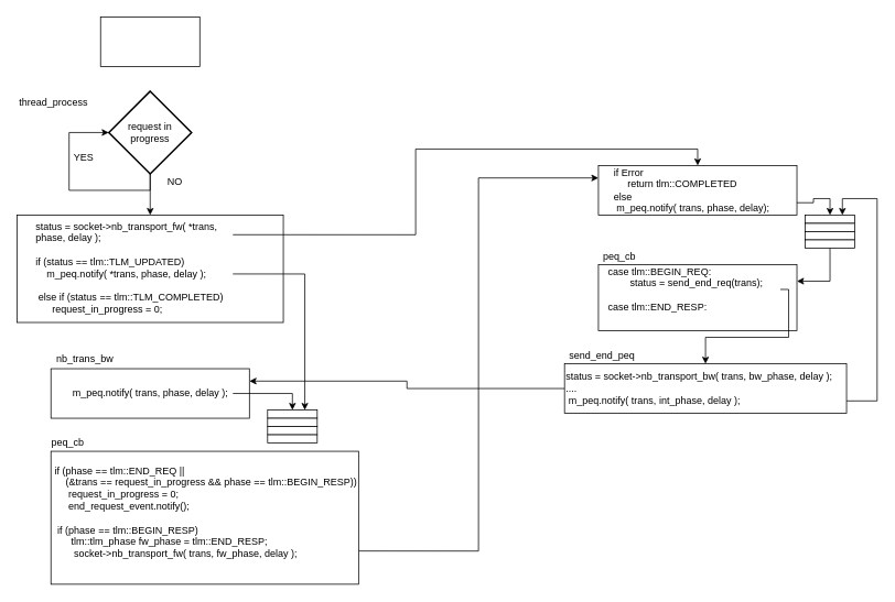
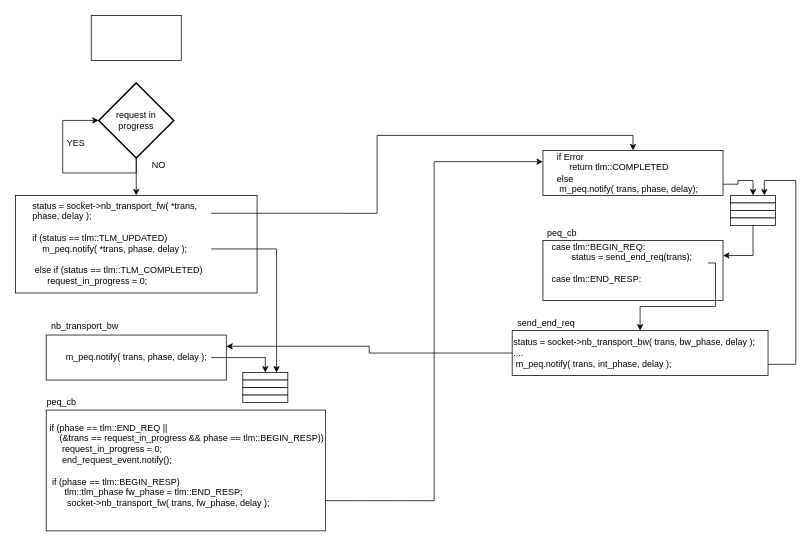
  <mxCell id="0" />
  <mxCell id="1" parent="0" />
  <mxCell id="2" style="edgeStyle=orthogonalEdgeStyle;rounded=0;orthogonalLoop=1;jettySize=auto;html=1;entryX=0.5;entryY=0;entryDx=0;entryDy=0;" edge="1" parent="1" source="11" target="13"><mxGeometry relative="1" as="geometry"><Array as="points"><mxPoint x="983" y="245" /><mxPoint x="983" y="240" /><mxPoint x="1003" y="240" /></Array></mxGeometry></mxCell>
  <mxCell id="3" value="" style="rounded=0;whiteSpace=wrap;html=1;" vertex="1" parent="1"><mxGeometry x="723" y="200" width="240" height="60" as="geometry" /></mxCell>
  <mxCell id="4" value="" style="rounded=0;whiteSpace=wrap;html=1;" vertex="1" parent="1"><mxGeometry x="121" y="20" width="120" height="60" as="geometry" /></mxCell>
  <mxCell id="5" style="edgeStyle=orthogonalEdgeStyle;rounded=0;orthogonalLoop=1;jettySize=auto;html=1;exitX=0.5;exitY=1;exitDx=0;exitDy=0;exitPerimeter=0;entryX=0.5;entryY=0;entryDx=0;entryDy=0;" edge="1" parent="1" source="6" target="10"><mxGeometry relative="1" as="geometry" /></mxCell>
  <mxCell id="6" value="request in progress" style="strokeWidth=2;html=1;shape=mxgraph.flowchart.decision;whiteSpace=wrap;" vertex="1" parent="1"><mxGeometry x="131" y="110" width="100" height="100" as="geometry" /></mxCell>
  <mxCell id="7" style="edgeStyle=orthogonalEdgeStyle;rounded=0;orthogonalLoop=1;jettySize=auto;html=1;exitX=0.5;exitY=1;exitDx=0;exitDy=0;exitPerimeter=0;entryX=0;entryY=0.5;entryDx=0;entryDy=0;entryPerimeter=0;" edge="1" parent="1" source="6" target="6"><mxGeometry relative="1" as="geometry"><Array as="points"><mxPoint x="181" y="230" /><mxPoint x="83" y="230" /><mxPoint x="83" y="160" /></Array></mxGeometry></mxCell>
  <mxCell id="8" value="YES" style="text;html=1;strokeColor=none;fillColor=none;align=center;verticalAlign=middle;whiteSpace=wrap;rounded=0;" vertex="1" parent="1"><mxGeometry x="81" y="180" width="40" height="20" as="geometry" /></mxCell>
  <mxCell id="9" value="NO" style="text;html=1;strokeColor=none;fillColor=none;align=center;verticalAlign=middle;whiteSpace=wrap;rounded=0;" vertex="1" parent="1"><mxGeometry x="191" y="210" width="40" height="20" as="geometry" /></mxCell>
  <mxCell id="10" value="" style="rounded=0;whiteSpace=wrap;html=1;" vertex="1" parent="1"><mxGeometry x="20" y="260" width="322" height="130" as="geometry" /></mxCell>
  <mxCell id="11" value="if Error&lt;br&gt;&amp;nbsp; &amp;nbsp; &amp;nbsp;return tlm::COMPLETED&lt;br&gt;else&lt;br&gt;&amp;nbsp;m_peq.notify( trans, phase, delay);" style="text;html=1;strokeColor=none;fillColor=none;align=left;verticalAlign=middle;whiteSpace=wrap;rounded=0;" vertex="1" parent="1"><mxGeometry x="740" y="200" width="203" height="60" as="geometry" /></mxCell>
  <mxCell id="12" value="" style="group" vertex="1" connectable="0" parent="1"><mxGeometry x="973" y="260" width="60" height="40" as="geometry" /></mxCell>
  <mxCell id="13" value="" style="rounded=0;whiteSpace=wrap;html=1;" vertex="1" parent="12"><mxGeometry width="60" height="10" as="geometry" /></mxCell>
  <mxCell id="14" value="" style="rounded=0;whiteSpace=wrap;html=1;" vertex="1" parent="12"><mxGeometry y="10" width="60" height="10" as="geometry" /></mxCell>
  <mxCell id="15" value="" style="rounded=0;whiteSpace=wrap;html=1;" vertex="1" parent="12"><mxGeometry y="20" width="60" height="10" as="geometry" /></mxCell>
  <mxCell id="16" value="" style="rounded=0;whiteSpace=wrap;html=1;" vertex="1" parent="12"><mxGeometry y="30" width="60" height="10" as="geometry" /></mxCell>
  <mxCell id="17" value="" style="rounded=0;whiteSpace=wrap;html=1;" vertex="1" parent="1"><mxGeometry x="723" y="320" width="240" height="80" as="geometry" /></mxCell>
  <mxCell id="18" value="peq_cb" style="text;html=1;align=center;verticalAlign=middle;resizable=0;points=[];;autosize=1;" vertex="1" parent="1"><mxGeometry x="723" y="300" width="50" height="20" as="geometry" /></mxCell>
  <mxCell id="19" style="edgeStyle=orthogonalEdgeStyle;rounded=0;orthogonalLoop=1;jettySize=auto;html=1;exitX=0.5;exitY=1;exitDx=0;exitDy=0;entryX=1;entryY=0.25;entryDx=0;entryDy=0;" edge="1" parent="1" source="16" target="17"><mxGeometry relative="1" as="geometry" /></mxCell>
  <mxCell id="20" value="case tlm::BEGIN_REQ:&lt;br&gt;&amp;nbsp; &amp;nbsp; &amp;nbsp; &amp;nbsp; status = send_end_req(trans);&lt;br&gt;&lt;br&gt;case tlm::END_RESP:" style="text;html=1;strokeColor=none;fillColor=none;align=left;verticalAlign=middle;whiteSpace=wrap;rounded=0;" vertex="1" parent="1"><mxGeometry x="733" y="325" width="210" height="50" as="geometry" /></mxCell>
  <mxCell id="21" style="edgeStyle=orthogonalEdgeStyle;rounded=0;orthogonalLoop=1;jettySize=auto;html=1;exitX=0;exitY=0.5;exitDx=0;exitDy=0;entryX=1;entryY=0.25;entryDx=0;entryDy=0;" edge="1" parent="1" source="23" target="26"><mxGeometry relative="1" as="geometry" /></mxCell>
  <mxCell id="22" style="edgeStyle=orthogonalEdgeStyle;rounded=0;orthogonalLoop=1;jettySize=auto;html=1;exitX=1;exitY=0.75;exitDx=0;exitDy=0;entryX=0.75;entryY=0;entryDx=0;entryDy=0;" edge="1" parent="1" source="23" target="13"><mxGeometry relative="1" as="geometry"><Array as="points"><mxPoint x="1060" y="485" /><mxPoint x="1060" y="240" /><mxPoint x="1018" y="240" /></Array></mxGeometry></mxCell>
  <mxCell id="23" value="status = socket-&amp;gt;nb_transport_bw( trans, bw_phase, delay );&lt;br&gt;....&lt;br&gt;&amp;nbsp;m_peq.notify( trans, int_phase, delay );&lt;br&gt;" style="rounded=0;whiteSpace=wrap;html=1;align=left;" vertex="1" parent="1"><mxGeometry x="682" y="440" width="341" height="60" as="geometry" /></mxCell>
  <mxCell id="24" style="edgeStyle=orthogonalEdgeStyle;rounded=0;orthogonalLoop=1;jettySize=auto;html=1;entryX=0.5;entryY=0;entryDx=0;entryDy=0;" edge="1" parent="1" source="20" target="23"><mxGeometry relative="1" as="geometry"><Array as="points"><mxPoint x="953" y="350" /><mxPoint x="953" y="408" /><mxPoint x="853" y="408" /></Array></mxGeometry></mxCell>
- <mxCell id="25" value="send_end_peq" style="text;html=1;align=center;verticalAlign=middle;resizable=0;points=[];;autosize=1;" vertex="1" parent="1"><mxGeometry x="682" y="420" width="90" height="20" as="geometry" /></mxCell>
+ <mxCell id="25" value="send_end_req" style="text;html=1;align=center;verticalAlign=middle;resizable=0;points=[];;autosize=1;" vertex="1" parent="1"><mxGeometry x="682" y="420" width="90" height="20" as="geometry" /></mxCell>
  <mxCell id="26" value="" style="rounded=0;whiteSpace=wrap;html=1;" vertex="1" parent="1"><mxGeometry x="61" y="446" width="240" height="60" as="geometry" /></mxCell>
- <mxCell id="27" value="nb_trans_bw" style="text;html=1;" vertex="1" parent="1"><mxGeometry x="66" y="421" width="110" height="30" as="geometry" /></mxCell>
+ <mxCell id="27" value="nb_transport_bw" style="text;html=1;" vertex="1" parent="1"><mxGeometry x="66" y="421" width="110" height="30" as="geometry" /></mxCell>
  <mxCell id="28" value="" style="group" vertex="1" connectable="0" parent="1"><mxGeometry x="323" y="496" width="60" height="40" as="geometry" /></mxCell>
  <mxCell id="29" value="" style="rounded=0;whiteSpace=wrap;html=1;" vertex="1" parent="28"><mxGeometry width="60" height="10" as="geometry" /></mxCell>
  <mxCell id="30" value="" style="rounded=0;whiteSpace=wrap;html=1;" vertex="1" parent="28"><mxGeometry y="10" width="60" height="10" as="geometry" /></mxCell>
  <mxCell id="31" value="" style="rounded=0;whiteSpace=wrap;html=1;" vertex="1" parent="28"><mxGeometry y="20" width="60" height="10" as="geometry" /></mxCell>
  <mxCell id="32" value="" style="rounded=0;whiteSpace=wrap;html=1;" vertex="1" parent="28"><mxGeometry y="30" width="60" height="10" as="geometry" /></mxCell>
  <mxCell id="33" style="edgeStyle=orthogonalEdgeStyle;rounded=0;orthogonalLoop=1;jettySize=auto;html=1;entryX=0.5;entryY=0;entryDx=0;entryDy=0;" edge="1" parent="1" source="34" target="29"><mxGeometry relative="1" as="geometry" /></mxCell>
  <mxCell id="34" value="m_peq.notify( trans, phase, delay );" style="text;html=1;align=center;verticalAlign=middle;resizable=0;points=[];;autosize=1;" vertex="1" parent="1"><mxGeometry x="81" y="466" width="200" height="20" as="geometry" /></mxCell>
  <mxCell id="35" style="edgeStyle=orthogonalEdgeStyle;rounded=0;orthogonalLoop=1;jettySize=auto;html=1;exitX=1;exitY=0.75;exitDx=0;exitDy=0;entryX=0;entryY=0.25;entryDx=0;entryDy=0;" edge="1" parent="1" source="36" target="3"><mxGeometry relative="1" as="geometry" /></mxCell>
  <mxCell id="36" value="" style="rounded=0;whiteSpace=wrap;html=1;" vertex="1" parent="1"><mxGeometry x="61" y="546" width="372" height="161" as="geometry" /></mxCell>
  <mxCell id="37" value="peq_cb" style="text;html=1;align=center;verticalAlign=middle;resizable=0;points=[];;autosize=1;" vertex="1" parent="1"><mxGeometry x="56" y="526" width="50" height="20" as="geometry" /></mxCell>
  <mxCell id="38" value="if (phase == tlm::END_REQ || &lt;br&gt;&amp;nbsp; &amp;nbsp; (&amp;amp;trans == request_in_progress &amp;amp;&amp;amp; phase == tlm::BEGIN_RESP))&lt;br&gt;&lt;div&gt;&amp;nbsp; &amp;nbsp; &amp;nbsp;request_in_progress = 0;&lt;/div&gt;&lt;div&gt;&amp;nbsp; &amp;nbsp; &amp;nbsp;end_request_event.notify();&lt;/div&gt;&lt;div&gt;&lt;br&gt;&lt;/div&gt;&lt;div&gt;&amp;nbsp;if (phase == tlm::BEGIN_RESP)&lt;br&gt;&lt;/div&gt;&lt;div&gt;&amp;nbsp; &amp;nbsp; &amp;nbsp; tlm::tlm_phase fw_phase = tlm::END_RESP;&lt;/div&gt;&lt;div&gt;&amp;nbsp; &amp;nbsp; &amp;nbsp; &amp;nbsp;socket-&amp;gt;nb_transport_fw( trans, fw_phase, delay );&amp;nbsp; &amp;nbsp; &amp;nbsp; &amp;nbsp;&lt;/div&gt;" style="text;html=1;align=left;verticalAlign=middle;resizable=0;points=[];;autosize=1;" vertex="1" parent="1"><mxGeometry x="64" y="560" width="380" height="120" as="geometry" /></mxCell>
- <mxCell id="39" value="thread_process" style="text;html=1;" vertex="1" parent="1"><mxGeometry x="21" y="110" width="110" height="30" as="geometry" /></mxCell>
  <mxCell id="40" style="edgeStyle=orthogonalEdgeStyle;rounded=0;orthogonalLoop=1;jettySize=auto;html=1;exitX=1;exitY=0.75;exitDx=0;exitDy=0;entryX=0.75;entryY=0;entryDx=0;entryDy=0;" edge="1" parent="1" source="41" target="29"><mxGeometry relative="1" as="geometry" /></mxCell>
  <mxCell id="41" value="&lt;span style=&quot;text-align: center ; white-space: normal&quot;&gt;status = socket-&amp;gt;nb_transport_fw( *trans, phase, delay );&amp;nbsp; &amp;nbsp; &amp;nbsp;&lt;/span&gt;&lt;br&gt;&lt;br&gt;if (status == tlm::TLM_UPDATED)&lt;br&gt;&amp;nbsp; &amp;nbsp; m_peq.notify( *trans, phase, delay );&lt;br&gt;&lt;br&gt;&amp;nbsp;else if (status == tlm::TLM_COMPLETED)&lt;br&gt;&amp;nbsp; &amp;nbsp; &amp;nbsp; request_in_progress = 0;&lt;br&gt;&amp;nbsp; &amp;nbsp; &amp;nbsp;" style="text;html=1;" vertex="1" parent="1"><mxGeometry x="41" y="260" width="240" height="95" as="geometry" /></mxCell>
  <mxCell id="42" style="edgeStyle=orthogonalEdgeStyle;rounded=0;orthogonalLoop=1;jettySize=auto;html=1;exitX=1;exitY=0.25;exitDx=0;exitDy=0;entryX=0.5;entryY=0;entryDx=0;entryDy=0;" edge="1" parent="1" source="41" target="3"><mxGeometry relative="1" as="geometry"><mxPoint x="803" y="199.897" as="targetPoint" /></mxGeometry></mxCell>
